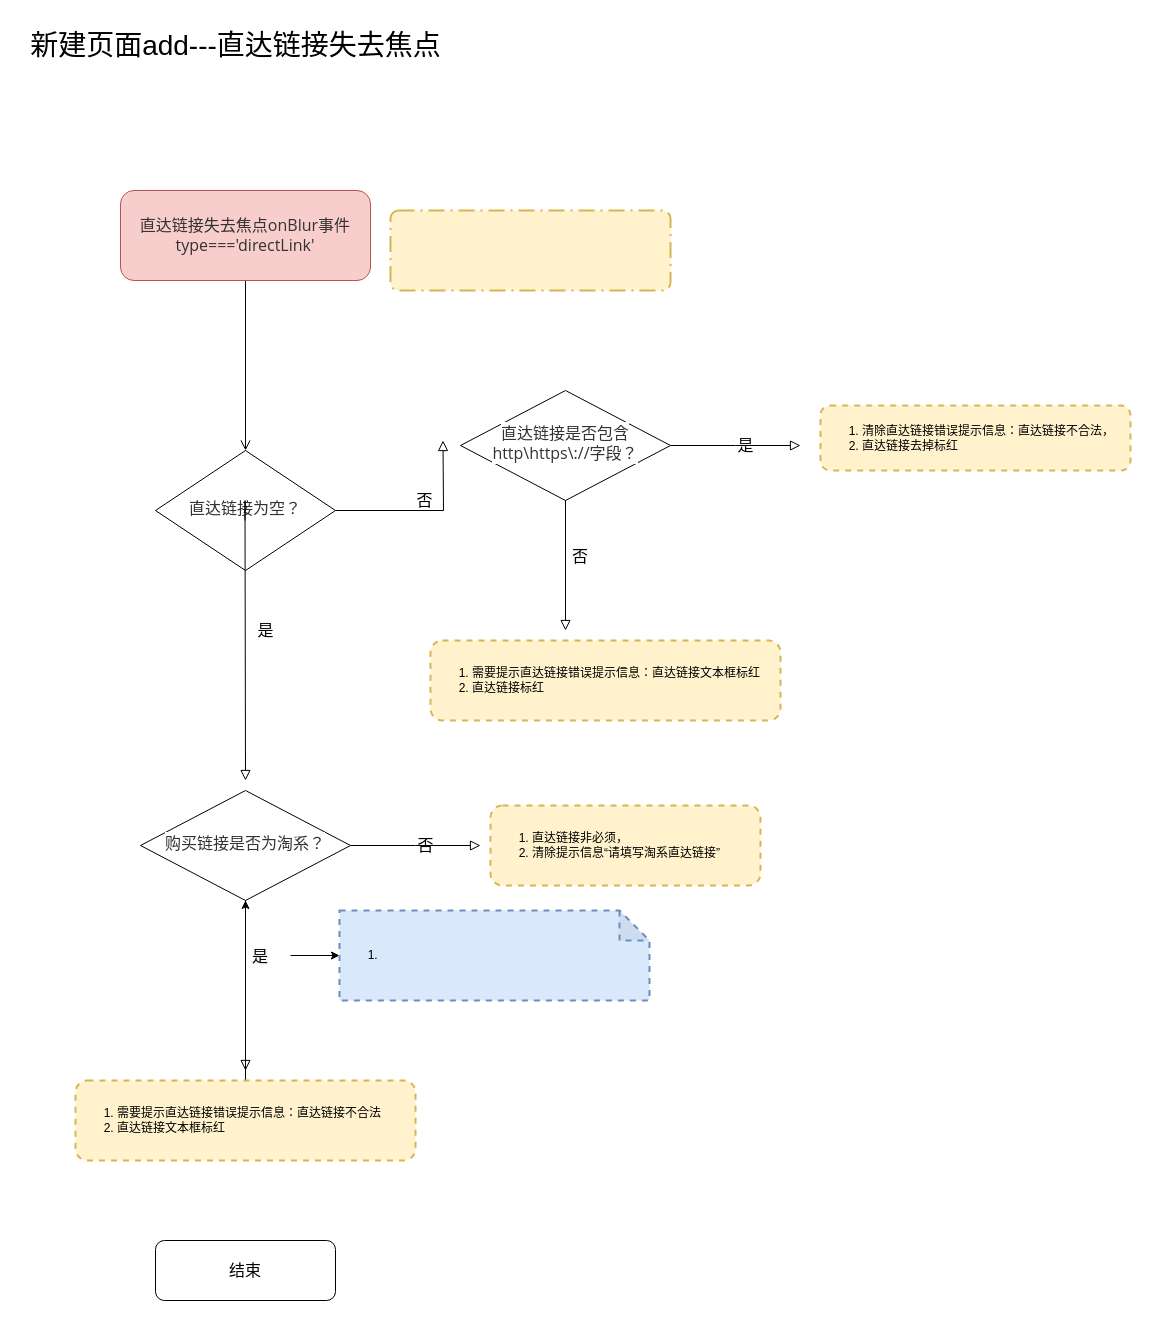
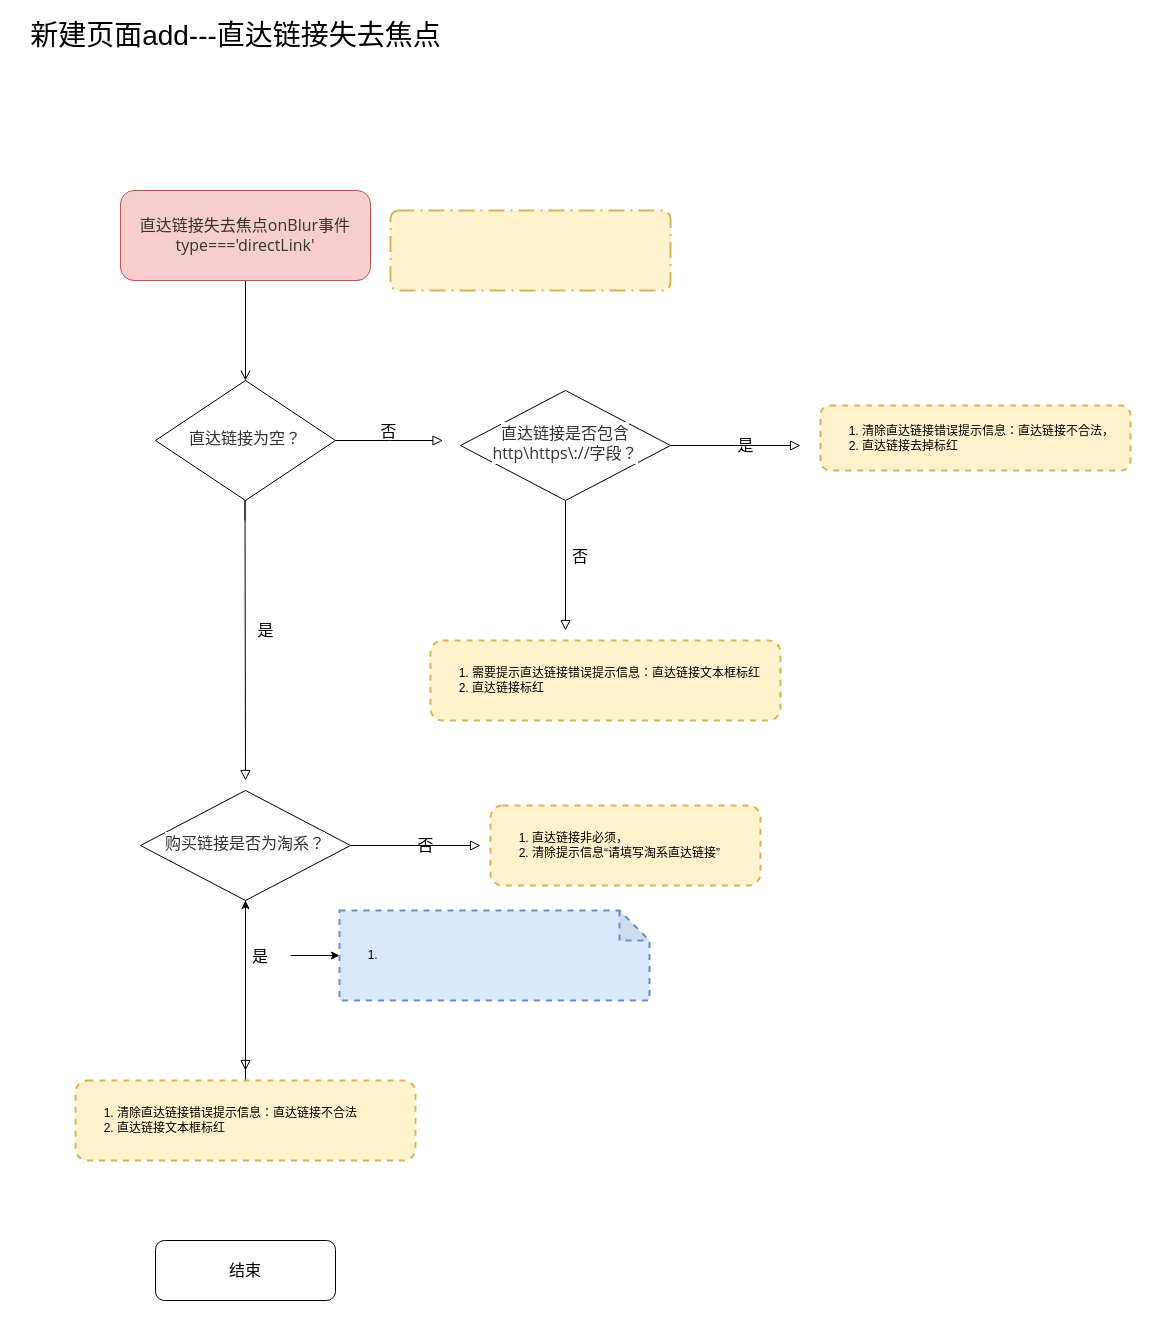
  <mxCell id="0" />
  <mxCell id="1" parent="0" />
  <mxCell id="2" value="" style="rounded=0;html=1;jettySize=auto;orthogonalLoop=1;fontSize=11;endArrow=open;endFill=0;endSize=8;strokeWidth=1;shadow=0;labelBackgroundColor=none;edgeStyle=orthogonalEdgeStyle;" edge="1" parent="1" source="3" target="5"><mxGeometry relative="1" as="geometry" /></mxCell>
  <mxCell id="3" value="&lt;font face=&quot;open sans, clear sans, helvetica neue, helvetica, arial, sans-serif&quot; color=&quot;#333333&quot;&gt;&lt;span style=&quot;font-size: 16px&quot;&gt;直达链接失去焦点onBlur事件&lt;/span&gt;&lt;span style=&quot;font-size: 16px&quot;&gt;type==='directLink&lt;/span&gt;&lt;/font&gt;&lt;span style=&quot;font-size: 16px ; color: rgb(51 , 51 , 51) ; font-family: &amp;#34;open sans&amp;#34; , &amp;#34;clear sans&amp;#34; , &amp;#34;helvetica neue&amp;#34; , &amp;#34;helvetica&amp;#34; , &amp;#34;arial&amp;#34; , sans-serif&quot;&gt;'&lt;/span&gt;" style="rounded=1;whiteSpace=wrap;html=1;fontSize=12;glass=0;strokeWidth=1;shadow=0;fillColor=#f8cecc;strokeColor=#b85450;" vertex="1" parent="1"><mxGeometry x="120" y="190" width="250" height="90" as="geometry" /></mxCell>
  <mxCell id="4" value="&lt;font style=&quot;font-size: 16px&quot;&gt;否&lt;/font&gt;" style="edgeStyle=orthogonalEdgeStyle;rounded=0;html=1;jettySize=auto;orthogonalLoop=1;fontSize=11;endArrow=block;endFill=0;endSize=8;strokeWidth=1;shadow=0;labelBackgroundColor=none;" edge="1" parent="1" source="5"><mxGeometry y="10" relative="1" as="geometry"><mxPoint as="offset" /><mxPoint x="442.5" y="440" as="targetPoint" /></mxGeometry></mxCell>
- <mxCell id="5" value="&lt;span style=&quot;color: rgb(51 , 51 , 51) ; font-family: &amp;#34;open sans&amp;#34; , &amp;#34;clear sans&amp;#34; , &amp;#34;helvetica neue&amp;#34; , &amp;#34;helvetica&amp;#34; , &amp;#34;arial&amp;#34; , sans-serif ; font-size: 16px ; background-color: rgb(255 , 255 , 255)&quot;&gt;直达链接为空？&lt;/span&gt;" style="rhombus;whiteSpace=wrap;html=1;shadow=0;fontFamily=Helvetica;fontSize=12;align=center;strokeWidth=1;spacing=6;spacingTop=-4;" vertex="1" parent="1"><mxGeometry x="155" y="450" width="180" height="120" as="geometry" /></mxCell>
- <mxCell id="6" value="&lt;font style=&quot;font-size: 28px&quot;&gt;新建页面add---直达链接失去焦点&lt;/font&gt;" style="text;html=1;align=center;verticalAlign=middle;resizable=0;points=[];autosize=1;" vertex="1" parent="1"><mxGeometry x="20" y="30" width="430" height="30" as="geometry" /></mxCell>
+ <mxCell id="5" value="&lt;span style=&quot;color: rgb(51 , 51 , 51) ; font-family: &amp;#34;open sans&amp;#34; , &amp;#34;clear sans&amp;#34; , &amp;#34;helvetica neue&amp;#34; , &amp;#34;helvetica&amp;#34; , &amp;#34;arial&amp;#34; , sans-serif ; font-size: 16px ; background-color: rgb(255 , 255 , 255)&quot;&gt;直达链接为空？&lt;/span&gt;" style="rhombus;whiteSpace=wrap;html=1;shadow=0;fontFamily=Helvetica;fontSize=12;align=center;strokeWidth=1;spacing=6;spacingTop=-4;" vertex="1" parent="1"><mxGeometry x="155" y="380" width="180" height="120" as="geometry" /></mxCell>
+ <mxCell id="6" value="&lt;font style=&quot;font-size: 28px&quot;&gt;新建页面add---直达链接失去焦点&lt;/font&gt;" style="text;html=1;align=center;verticalAlign=middle;resizable=0;points=[];autosize=1;" vertex="1" parent="1"><mxGeometry x="20" y="20" width="430" height="30" as="geometry" /></mxCell>
  <mxCell id="7" value="" style="rounded=1;arcSize=10;dashed=1;strokeColor=#d6b656;fillColor=#fff2cc;dashPattern=8 3 1 3;strokeWidth=2;align=left;spacingTop=1;spacingLeft=20;" vertex="1" parent="1"><mxGeometry x="390" y="210" width="280" height="80" as="geometry" /></mxCell>
  <mxCell id="8" value="&lt;span style=&quot;color: rgb(51 , 51 , 51) ; font-family: &amp;#34;open sans&amp;#34; , &amp;#34;clear sans&amp;#34; , &amp;#34;helvetica neue&amp;#34; , &amp;#34;helvetica&amp;#34; , &amp;#34;arial&amp;#34; , sans-serif ; font-size: 16px ; background-color: rgb(255 , 255 , 255)&quot;&gt;购买链接是否为淘系？&lt;/span&gt;" style="rhombus;whiteSpace=wrap;html=1;shadow=0;fontFamily=Helvetica;fontSize=12;align=center;strokeWidth=1;spacing=6;spacingTop=-4;" vertex="1" parent="1"><mxGeometry x="140" y="790" width="210" height="110" as="geometry" /></mxCell>
  <mxCell id="9" value="&lt;font style=&quot;font-size: 16px&quot;&gt;是&lt;/font&gt;" style="rounded=0;html=1;jettySize=auto;orthogonalLoop=1;fontSize=11;endArrow=block;endFill=0;endSize=8;strokeWidth=1;shadow=0;labelBackgroundColor=none;edgeStyle=orthogonalEdgeStyle;" edge="1" parent="1"><mxGeometry y="20" relative="1" as="geometry"><mxPoint as="offset" /><mxPoint x="244.5" y="519.99" as="sourcePoint" /><mxPoint x="245" y="780" as="targetPoint" /><Array as="points"><mxPoint x="244.5" y="499.99" /><mxPoint x="244.5" y="499.99" /></Array></mxGeometry></mxCell>
  <mxCell id="10" value="&lt;span style=&quot;font-size: 16px&quot;&gt;否&lt;/span&gt;" style="edgeStyle=orthogonalEdgeStyle;rounded=0;html=1;jettySize=auto;orthogonalLoop=1;fontSize=11;endArrow=block;endFill=0;endSize=8;strokeWidth=1;shadow=0;labelBackgroundColor=none;" edge="1" parent="1" source="8"><mxGeometry y="10" relative="1" as="geometry"><mxPoint as="offset" /><mxPoint x="480" y="845" as="targetPoint" /></mxGeometry></mxCell>
  <mxCell id="11" value="" style="rounded=0;html=1;jettySize=auto;orthogonalLoop=1;fontSize=11;endArrow=block;endFill=0;endSize=8;strokeWidth=1;shadow=0;labelBackgroundColor=none;edgeStyle=orthogonalEdgeStyle;" edge="1" parent="1"><mxGeometry relative="1" as="geometry"><mxPoint x="245" y="900" as="sourcePoint" /><mxPoint x="245" y="1070" as="targetPoint" /><Array as="points"><mxPoint x="245" y="900" /><mxPoint x="245" y="1060" /></Array></mxGeometry></mxCell>
  <mxCell id="12" value="&lt;blockquote style=&quot;margin: 0 0 0 40px ; border: none ; padding: 0px&quot;&gt;&lt;/blockquote&gt;&lt;blockquote style=&quot;margin: 0 0 0 40px ; border: none ; padding: 0px&quot;&gt;&lt;/blockquote&gt;&lt;blockquote style=&quot;margin: 0 0 0 40px ; border: none ; padding: 0px&quot;&gt;&lt;/blockquote&gt;&lt;div&gt;&lt;ol&gt;&lt;li&gt;直达链接非必须，&lt;/li&gt;&lt;li&gt;清除提示信息“请填写淘系直达链接”&lt;/li&gt;&lt;/ol&gt;&lt;/div&gt;&lt;blockquote style=&quot;margin: 0 0 0 40px ; border: none ; padding: 0px&quot;&gt;&lt;/blockquote&gt;&lt;blockquote style=&quot;margin: 0 0 0 40px ; border: none ; padding: 0px&quot;&gt;&lt;/blockquote&gt;&lt;blockquote style=&quot;margin: 0 0 0 40px ; border: none ; padding: 0px&quot;&gt;&lt;/blockquote&gt;" style="rounded=1;whiteSpace=wrap;html=1;fontSize=12;glass=0;strokeWidth=2;shadow=0;align=left;fillColor=#fff2cc;strokeColor=#d6b656;dashed=1;" vertex="1" parent="1"><mxGeometry x="490" y="805" width="270" height="80" as="geometry" /></mxCell>
  <mxCell id="13" value="" style="edgeStyle=orthogonalEdgeStyle;rounded=0;orthogonalLoop=1;jettySize=auto;html=1;" edge="1" parent="1" source="14" target="15"><mxGeometry relative="1" as="geometry" /></mxCell>
  <mxCell id="14" value="&lt;meta charset=&quot;utf-8&quot;&gt;&lt;span style=&quot;color: rgb(0, 0, 0); font-family: helvetica; font-size: 16px; font-style: normal; font-weight: 400; letter-spacing: normal; text-align: center; text-indent: 0px; text-transform: none; word-spacing: 0px; background-color: rgb(248, 249, 250); display: inline; float: none;&quot;&gt;是&lt;/span&gt;" style="text;whiteSpace=wrap;html=1;" vertex="1" parent="1"><mxGeometry x="250" y="940" width="40" height="30" as="geometry" /></mxCell>
  <mxCell id="15" value="&lt;ol&gt;&lt;li&gt;&lt;br&gt;&lt;/li&gt;&lt;/ol&gt;" style="shape=note;whiteSpace=wrap;html=1;backgroundOutline=1;darkOpacity=0.05;dashed=1;strokeWidth=2;align=left;fillColor=#dae8fc;strokeColor=#6c8ebf;" vertex="1" parent="1"><mxGeometry x="339" y="910" width="310" height="90" as="geometry" /></mxCell>
  <mxCell id="16" value="&lt;span style=&quot;color: rgb(51 , 51 , 51) ; font-family: &amp;#34;open sans&amp;#34; , &amp;#34;clear sans&amp;#34; , &amp;#34;helvetica neue&amp;#34; , &amp;#34;helvetica&amp;#34; , &amp;#34;arial&amp;#34; , sans-serif ; font-size: 16px ; background-color: rgb(255 , 255 , 255)&quot;&gt;直达链接是否包含http\https\://字段？&lt;/span&gt;" style="rhombus;whiteSpace=wrap;html=1;shadow=0;fontFamily=Helvetica;fontSize=12;align=center;strokeWidth=1;spacing=6;spacingTop=-4;" vertex="1" parent="1"><mxGeometry x="460" y="390" width="210" height="110" as="geometry" /></mxCell>
  <mxCell id="17" value="&lt;span style=&quot;font-size: 16px&quot;&gt;是&lt;/span&gt;" style="edgeStyle=orthogonalEdgeStyle;rounded=0;html=1;jettySize=auto;orthogonalLoop=1;fontSize=11;endArrow=block;endFill=0;endSize=8;strokeWidth=1;shadow=0;labelBackgroundColor=none;" edge="1" parent="1" source="16"><mxGeometry y="10" relative="1" as="geometry"><mxPoint as="offset" /><mxPoint x="800" y="445" as="targetPoint" /></mxGeometry></mxCell>
  <mxCell id="18" value="&lt;span style=&quot;color: rgb(0 , 0 , 0) ; font-family: &amp;#34;helvetica&amp;#34; ; font-size: 16px ; font-style: normal ; font-weight: 400 ; letter-spacing: normal ; text-align: center ; text-indent: 0px ; text-transform: none ; word-spacing: 0px ; background-color: rgb(248 , 249 , 250) ; display: inline ; float: none&quot;&gt;否&lt;/span&gt;" style="text;whiteSpace=wrap;html=1;" vertex="1" parent="1"><mxGeometry x="570" y="540" width="40" height="30" as="geometry" /></mxCell>
  <mxCell id="19" value="" style="rounded=0;html=1;jettySize=auto;orthogonalLoop=1;fontSize=11;endArrow=block;endFill=0;endSize=8;strokeWidth=1;shadow=0;labelBackgroundColor=none;edgeStyle=orthogonalEdgeStyle;" edge="1" parent="1"><mxGeometry relative="1" as="geometry"><mxPoint x="565" y="500" as="sourcePoint" /><mxPoint x="565" y="630" as="targetPoint" /></mxGeometry></mxCell>
  <mxCell id="20" value="&lt;blockquote style=&quot;margin: 0 0 0 40px ; border: none ; padding: 0px&quot;&gt;&lt;/blockquote&gt;&lt;blockquote style=&quot;margin: 0 0 0 40px ; border: none ; padding: 0px&quot;&gt;&lt;/blockquote&gt;&lt;blockquote style=&quot;margin: 0 0 0 40px ; border: none ; padding: 0px&quot;&gt;&lt;/blockquote&gt;&lt;div&gt;&lt;ol&gt;&lt;li&gt;清除直达链接错误提示信息：直达链接不合法，&lt;/li&gt;&lt;li&gt;直达链接去掉标红&lt;/li&gt;&lt;/ol&gt;&lt;/div&gt;&lt;blockquote style=&quot;margin: 0 0 0 40px ; border: none ; padding: 0px&quot;&gt;&lt;/blockquote&gt;&lt;blockquote style=&quot;margin: 0 0 0 40px ; border: none ; padding: 0px&quot;&gt;&lt;/blockquote&gt;&lt;blockquote style=&quot;margin: 0 0 0 40px ; border: none ; padding: 0px&quot;&gt;&lt;/blockquote&gt;" style="rounded=1;whiteSpace=wrap;html=1;fontSize=12;glass=0;strokeWidth=2;shadow=0;align=left;fillColor=#fff2cc;strokeColor=#d6b656;dashed=1;" vertex="1" parent="1"><mxGeometry x="820" y="405" width="310" height="65" as="geometry" /></mxCell>
  <mxCell id="21" value="&lt;blockquote style=&quot;margin: 0 0 0 40px ; border: none ; padding: 0px&quot;&gt;&lt;/blockquote&gt;&lt;blockquote style=&quot;margin: 0 0 0 40px ; border: none ; padding: 0px&quot;&gt;&lt;/blockquote&gt;&lt;blockquote style=&quot;margin: 0 0 0 40px ; border: none ; padding: 0px&quot;&gt;&lt;/blockquote&gt;&lt;div&gt;&lt;ol&gt;&lt;li&gt;需要提示直达链接错误提示信息：直达链接文本框标红&lt;/li&gt;&lt;li&gt;直达链接标红&lt;br&gt;&lt;/li&gt;&lt;/ol&gt;&lt;/div&gt;&lt;blockquote style=&quot;margin: 0 0 0 40px ; border: none ; padding: 0px&quot;&gt;&lt;/blockquote&gt;&lt;blockquote style=&quot;margin: 0 0 0 40px ; border: none ; padding: 0px&quot;&gt;&lt;/blockquote&gt;&lt;blockquote style=&quot;margin: 0 0 0 40px ; border: none ; padding: 0px&quot;&gt;&lt;/blockquote&gt;" style="rounded=1;whiteSpace=wrap;html=1;fontSize=12;glass=0;strokeWidth=2;shadow=0;align=left;fillColor=#fff2cc;strokeColor=#d6b656;dashed=1;" vertex="1" parent="1"><mxGeometry x="430" y="640" width="350" height="80" as="geometry" /></mxCell>
  <mxCell id="22" value="&lt;font style=&quot;font-size: 16px&quot;&gt;结束&lt;/font&gt;" style="rounded=1;whiteSpace=wrap;html=1;fontSize=12;glass=0;strokeWidth=1;shadow=0;" vertex="1" parent="1"><mxGeometry x="155" y="1240" width="180" height="60" as="geometry" /></mxCell>
  <mxCell id="23" value="" style="edgeStyle=orthogonalEdgeStyle;rounded=0;orthogonalLoop=1;jettySize=auto;html=1;" edge="1" parent="1" source="24" target="8"><mxGeometry relative="1" as="geometry" /></mxCell>
- <mxCell id="24" value="&lt;blockquote style=&quot;margin: 0 0 0 40px ; border: none ; padding: 0px&quot;&gt;&lt;/blockquote&gt;&lt;blockquote style=&quot;margin: 0 0 0 40px ; border: none ; padding: 0px&quot;&gt;&lt;/blockquote&gt;&lt;blockquote style=&quot;margin: 0 0 0 40px ; border: none ; padding: 0px&quot;&gt;&lt;/blockquote&gt;&lt;div&gt;&lt;div&gt;&lt;ol&gt;&lt;li&gt;需要提示直达链接错误提示信息：直达链接不合法&lt;/li&gt;&lt;li&gt;直达链接文本框标红&lt;/li&gt;&lt;/ol&gt;&lt;/div&gt;&lt;/div&gt;&lt;blockquote style=&quot;margin: 0 0 0 40px ; border: none ; padding: 0px&quot;&gt;&lt;/blockquote&gt;&lt;blockquote style=&quot;margin: 0 0 0 40px ; border: none ; padding: 0px&quot;&gt;&lt;/blockquote&gt;&lt;blockquote style=&quot;margin: 0 0 0 40px ; border: none ; padding: 0px&quot;&gt;&lt;/blockquote&gt;" style="rounded=1;whiteSpace=wrap;html=1;fontSize=12;glass=0;strokeWidth=2;shadow=0;align=left;fillColor=#fff2cc;strokeColor=#d6b656;dashed=1;" vertex="1" parent="1"><mxGeometry x="75" y="1080" width="340" height="80" as="geometry" /></mxCell>
+ <mxCell id="24" value="&lt;blockquote style=&quot;margin: 0 0 0 40px ; border: none ; padding: 0px&quot;&gt;&lt;/blockquote&gt;&lt;blockquote style=&quot;margin: 0 0 0 40px ; border: none ; padding: 0px&quot;&gt;&lt;/blockquote&gt;&lt;blockquote style=&quot;margin: 0 0 0 40px ; border: none ; padding: 0px&quot;&gt;&lt;/blockquote&gt;&lt;div&gt;&lt;div&gt;&lt;ol&gt;&lt;li&gt;清除直达链接错误提示信息：直达链接不合法&lt;/li&gt;&lt;li&gt;直达链接文本框标红&lt;/li&gt;&lt;/ol&gt;&lt;/div&gt;&lt;/div&gt;&lt;blockquote style=&quot;margin: 0 0 0 40px ; border: none ; padding: 0px&quot;&gt;&lt;/blockquote&gt;&lt;blockquote style=&quot;margin: 0 0 0 40px ; border: none ; padding: 0px&quot;&gt;&lt;/blockquote&gt;&lt;blockquote style=&quot;margin: 0 0 0 40px ; border: none ; padding: 0px&quot;&gt;&lt;/blockquote&gt;" style="rounded=1;whiteSpace=wrap;html=1;fontSize=12;glass=0;strokeWidth=2;shadow=0;align=left;fillColor=#fff2cc;strokeColor=#d6b656;dashed=1;" vertex="1" parent="1"><mxGeometry x="75" y="1080" width="340" height="80" as="geometry" /></mxCell>
